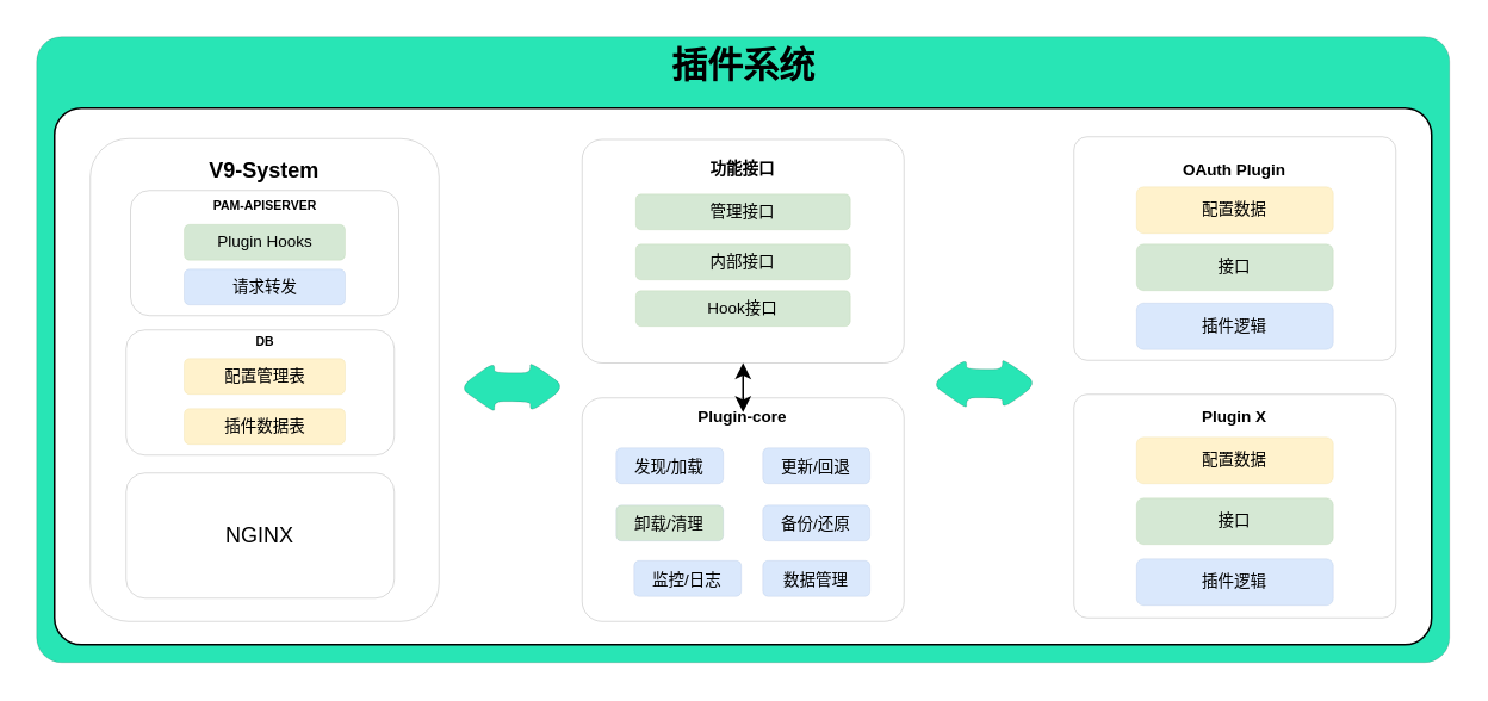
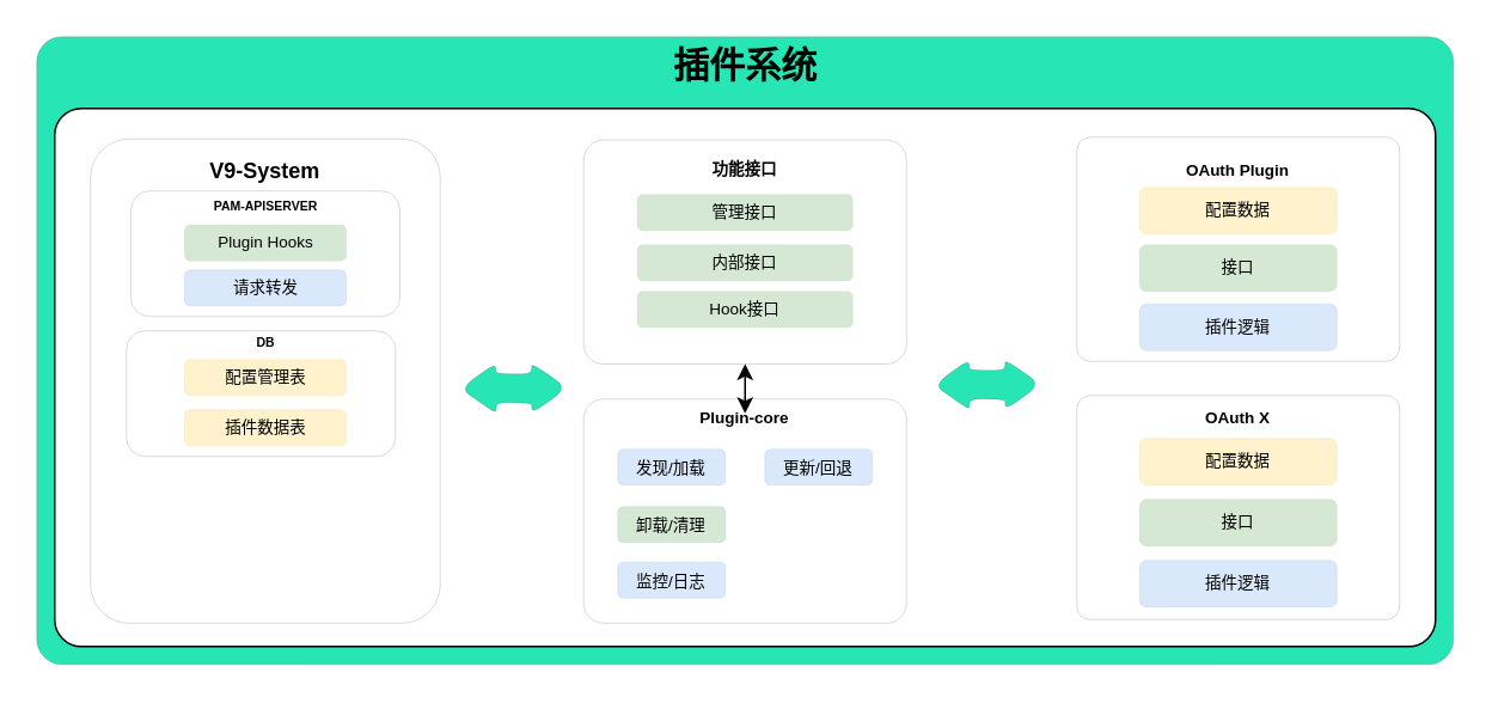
  <mxCell id="0" />
  <mxCell id="1" parent="0" />
  <mxCell id="2" value="" style="rounded=1;whiteSpace=wrap;html=1;fillColor=#28E5B5;perimeterSpacing=1;shadow=0;sketch=0;glass=0;imageAspect=1;strokeWidth=0;fontStyle=1;arcSize=4;" vertex="1" parent="1"><mxGeometry x="20" y="20" width="790" height="350" as="geometry" /></mxCell>
  <mxCell id="3" value="" style="rounded=1;whiteSpace=wrap;html=1;strokeWidth=1;fillColor=default;rotation=0;arcSize=5;" vertex="1" parent="1"><mxGeometry x="30" y="60" width="770" height="300" as="geometry" /></mxCell>
  <mxCell id="4" value="插件系统" style="text;html=1;strokeColor=none;fillColor=none;align=center;verticalAlign=middle;whiteSpace=wrap;rounded=0;shadow=0;glass=0;sketch=0;fontStyle=1;fontSize=20;" vertex="1" parent="1"><mxGeometry x="365.5" y="20" width="99" height="30" as="geometry" /></mxCell>
  <mxCell id="5" value="&lt;h4 class=&quot;md-end-block md-heading md-focus&quot; style=&quot;box-sizing: border-box ; font-size: 1.25em ; margin-top: 1rem ; margin-bottom: 1rem ; position: relative ; line-height: 1.4 ; cursor: text ; color: rgb(51 , 51 , 51) ; font-family: &amp;#34;open sans&amp;#34; , &amp;#34;clear sans&amp;#34; , &amp;#34;helvetica neue&amp;#34; , &amp;#34;helvetica&amp;#34; , &amp;#34;arial&amp;#34; , &amp;#34;segoe ui emoji&amp;#34; , sans-serif ; background-color: rgb(255 , 255 , 255)&quot;&gt;&lt;br&gt;&lt;/h4&gt;" style="rounded=1;whiteSpace=wrap;html=1;shadow=0;glass=0;sketch=0;fontSize=16;strokeWidth=0;fillColor=#FFFFFF;arcSize=6;" vertex="1" parent="1"><mxGeometry x="600" y="76" width="180" height="125" as="geometry" /></mxCell>
  <mxCell id="6" value="&lt;h4 class=&quot;md-end-block md-heading md-focus&quot; style=&quot;box-sizing: border-box ; margin-top: 1rem ; margin-bottom: 1rem ; position: relative ; line-height: 1.4 ; cursor: text ; color: rgb(51 , 51 , 51) ; font-family: &amp;#34;open sans&amp;#34; , &amp;#34;clear sans&amp;#34; , &amp;#34;helvetica neue&amp;#34; , &amp;#34;helvetica&amp;#34; , &amp;#34;arial&amp;#34; , &amp;#34;segoe ui emoji&amp;#34; , sans-serif ; background-color: rgb(255 , 255 , 255)&quot;&gt;&lt;br&gt;&lt;/h4&gt;" style="rounded=1;whiteSpace=wrap;html=1;shadow=0;glass=0;sketch=0;fontSize=16;strokeWidth=0;fillColor=#FFFFFF;arcSize=9;" vertex="1" parent="1"><mxGeometry x="325" y="77.5" width="180" height="125" as="geometry" /></mxCell>
  <mxCell id="7" value="" style="rounded=1;whiteSpace=wrap;html=1;shadow=0;glass=0;sketch=0;fontSize=12;strokeWidth=0;fillColor=#FFFFFF;movable=1;resizable=1;rotatable=1;deletable=1;editable=1;connectable=1;arcSize=11;" vertex="1" parent="1"><mxGeometry x="50" y="77" width="195" height="270" as="geometry" /></mxCell>
  <mxCell id="8" value="V9-System" style="text;html=1;strokeColor=none;fillColor=none;align=center;verticalAlign=middle;whiteSpace=wrap;rounded=0;shadow=0;glass=0;sketch=0;fontSize=12;fontStyle=1" vertex="1" parent="1"><mxGeometry x="111.25" y="80" width="72.5" height="30" as="geometry" /></mxCell>
  <mxCell id="9" value="" style="rounded=1;whiteSpace=wrap;html=1;shadow=0;glass=0;sketch=0;fontSize=12;strokeWidth=0;fillColor=#FFFFFF;" vertex="1" parent="1"><mxGeometry x="72.5" y="106" width="150" height="70" as="geometry" /></mxCell>
- <mxCell id="10" value="NGINX" style="rounded=1;whiteSpace=wrap;html=1;shadow=0;glass=0;sketch=0;fontSize=12;strokeWidth=0;fillColor=#FFFFFF;" vertex="1" parent="1"><mxGeometry x="70" y="264" width="150" height="70" as="geometry" /></mxCell>
  <mxCell id="11" value="管理接口" style="rounded=1;whiteSpace=wrap;html=1;shadow=0;glass=0;sketch=0;fontSize=9;strokeWidth=0;fillColor=#d5e8d4;strokeColor=#82b366;" vertex="1" parent="1"><mxGeometry x="355" y="108" width="120" height="20" as="geometry" /></mxCell>
  <mxCell id="12" value="内部接口" style="rounded=1;whiteSpace=wrap;html=1;shadow=0;glass=0;sketch=0;fontSize=9;strokeWidth=0;fillColor=#d5e8d4;strokeColor=#82b366;" vertex="1" parent="1"><mxGeometry x="355" y="136" width="120" height="20" as="geometry" /></mxCell>
  <mxCell id="13" value="&lt;h4 class=&quot;md-end-block md-heading md-focus&quot; style=&quot;box-sizing: border-box ; margin-top: 1rem ; margin-bottom: 1rem ; position: relative ; line-height: 1.4 ; cursor: text ; color: rgb(51 , 51 , 51) ; font-family: &amp;#34;open sans&amp;#34; , &amp;#34;clear sans&amp;#34; , &amp;#34;helvetica neue&amp;#34; , &amp;#34;helvetica&amp;#34; , &amp;#34;arial&amp;#34; , &amp;#34;segoe ui emoji&amp;#34; , sans-serif ; background-color: rgb(255 , 255 , 255)&quot;&gt;&lt;br&gt;&lt;/h4&gt;" style="rounded=1;whiteSpace=wrap;html=1;shadow=0;glass=0;sketch=0;fontSize=16;strokeWidth=0;fillColor=#FFFFFF;arcSize=9;" vertex="1" parent="1"><mxGeometry x="325" y="222" width="180" height="125" as="geometry" /></mxCell>
  <mxCell id="14" value="Hook接口" style="rounded=1;whiteSpace=wrap;html=1;shadow=0;glass=0;sketch=0;fontSize=9;strokeWidth=0;fillColor=#d5e8d4;strokeColor=#82b366;" vertex="1" parent="1"><mxGeometry x="355" y="162" width="120" height="20" as="geometry" /></mxCell>
  <mxCell id="15" value="&lt;font style=&quot;font-size: 9px&quot;&gt;发现/加载&lt;/font&gt;" style="rounded=1;whiteSpace=wrap;html=1;shadow=0;glass=0;sketch=0;fontSize=12;strokeWidth=0;fillColor=#dae8fc;strokeColor=#6c8ebf;" vertex="1" parent="1"><mxGeometry x="344" y="250" width="60" height="20" as="geometry" /></mxCell>
  <mxCell id="16" value="Plugin Hooks" style="rounded=1;whiteSpace=wrap;html=1;shadow=0;glass=0;sketch=0;fontSize=9;strokeWidth=0;fillColor=#d5e8d4;fontStyle=0;strokeColor=#82b366;" vertex="1" parent="1"><mxGeometry x="102.5" y="125" width="90" height="20" as="geometry" /></mxCell>
  <mxCell id="17" value="请求转发" style="rounded=1;whiteSpace=wrap;html=1;shadow=0;glass=0;sketch=0;fontSize=9;strokeWidth=0;fillColor=#dae8fc;strokeColor=#6c8ebf;" vertex="1" parent="1"><mxGeometry x="102.5" y="150" width="90" height="20" as="geometry" /></mxCell>
  <mxCell id="18" value="PAM-APISERVER" style="text;html=1;strokeColor=none;fillColor=none;align=center;verticalAlign=middle;whiteSpace=wrap;rounded=0;shadow=0;glass=0;sketch=0;fontSize=7;fontStyle=1" vertex="1" parent="1"><mxGeometry x="117.5" y="107" width="60" height="16" as="geometry" /></mxCell>
  <mxCell id="19" value="" style="rounded=1;whiteSpace=wrap;html=1;shadow=0;glass=0;sketch=0;fontSize=12;strokeWidth=0;fillColor=#FFFFFF;" vertex="1" parent="1"><mxGeometry x="70" y="184" width="150" height="70" as="geometry" /></mxCell>
  <mxCell id="20" value="DB" style="text;html=1;strokeColor=none;fillColor=none;align=center;verticalAlign=middle;whiteSpace=wrap;rounded=0;shadow=0;glass=0;sketch=0;fontSize=7;fontStyle=1" vertex="1" parent="1"><mxGeometry x="117.5" y="178" width="60" height="25" as="geometry" /></mxCell>
  <mxCell id="21" value="&lt;article class=&quot;4ever-article&quot;&gt;&lt;p style=&quot;text-align: left ; margin-left: 0px ; margin-top: 0px ; margin-bottom: 0px&quot;&gt;&lt;span&gt;配置管理表&lt;/span&gt;&lt;/p&gt;&lt;/article&gt;" style="rounded=1;whiteSpace=wrap;html=1;shadow=0;glass=0;sketch=0;fontSize=9;strokeWidth=0;fillColor=#fff2cc;strokeColor=#d6b656;" vertex="1" parent="1"><mxGeometry x="102.5" y="200" width="90" height="20" as="geometry" /></mxCell>
  <mxCell id="22" value="&lt;article class=&quot;4ever-article&quot; style=&quot;font-size: 9px;&quot;&gt;&lt;p style=&quot;text-align: left; margin-left: 0px; margin-top: 0px; margin-bottom: 0px; font-size: 9px;&quot;&gt;&lt;span style=&quot;font-size: 9px;&quot;&gt;插件数据表&lt;/span&gt;&lt;/p&gt;&lt;/article&gt;" style="rounded=1;whiteSpace=wrap;html=1;shadow=0;glass=0;sketch=0;fontSize=9;strokeWidth=0;fillColor=#fff2cc;strokeColor=#d6b656;" vertex="1" parent="1"><mxGeometry x="102.5" y="228" width="90" height="20" as="geometry" /></mxCell>
  <mxCell id="23" value="功能接口" style="text;html=1;strokeColor=none;fillColor=none;align=center;verticalAlign=middle;whiteSpace=wrap;rounded=0;shadow=0;glass=0;sketch=0;fontSize=9;fontStyle=1" vertex="1" parent="1"><mxGeometry x="385" y="84" width="60" height="20" as="geometry" /></mxCell>
  <mxCell id="24" value="&lt;span style=&quot;font-size: 9px&quot;&gt;更新/回退&lt;/span&gt;" style="rounded=1;whiteSpace=wrap;html=1;shadow=0;glass=0;sketch=0;fontSize=12;strokeWidth=0;fillColor=#dae8fc;strokeColor=#6c8ebf;" vertex="1" parent="1"><mxGeometry x="426" y="250" width="60" height="20" as="geometry" /></mxCell>
- <mxCell id="25" value="&lt;font style=&quot;font-size: 9px&quot;&gt;备份/还原&lt;/font&gt;" style="rounded=1;whiteSpace=wrap;html=1;shadow=0;glass=0;sketch=0;fontSize=12;strokeWidth=0;fillColor=#dae8fc;strokeColor=#6c8ebf;" vertex="1" parent="1"><mxGeometry x="426" y="282" width="60" height="20" as="geometry" /></mxCell>
  <mxCell id="26" value="&lt;font style=&quot;font-size: 9px&quot;&gt;卸载/清理&lt;/font&gt;" style="rounded=1;whiteSpace=wrap;html=1;shadow=0;glass=0;sketch=0;fontSize=12;strokeWidth=0;fillColor=#d5e8d4;strokeColor=#6c8ebf;" vertex="1" parent="1"><mxGeometry x="344" y="282" width="60" height="20" as="geometry" /></mxCell>
- <mxCell id="27" value="&lt;font style=&quot;font-size: 9px&quot;&gt;监控/日志&lt;/font&gt;" style="rounded=1;whiteSpace=wrap;html=1;shadow=0;glass=0;sketch=0;fontSize=12;strokeWidth=0;fillColor=#dae8fc;strokeColor=#6c8ebf;" vertex="1" parent="1"><mxGeometry x="354" y="313" width="60" height="20" as="geometry" /></mxCell>
- <mxCell id="28" value="&lt;font style=&quot;font-size: 9px&quot;&gt;数据管理&lt;/font&gt;" style="rounded=1;whiteSpace=wrap;html=1;shadow=0;glass=0;sketch=0;fontSize=12;strokeWidth=0;fillColor=#dae8fc;strokeColor=#6c8ebf;" vertex="1" parent="1"><mxGeometry x="426" y="313" width="60" height="20" as="geometry" /></mxCell>
+ <mxCell id="27" value="&lt;font style=&quot;font-size: 9px&quot;&gt;监控/日志&lt;/font&gt;" style="rounded=1;whiteSpace=wrap;html=1;shadow=0;glass=0;sketch=0;fontSize=12;strokeWidth=0;fillColor=#dae8fc;strokeColor=#6c8ebf;" vertex="1" parent="1"><mxGeometry x="344" y="313" width="60" height="20" as="geometry" /></mxCell>
  <mxCell id="29" value="Plugin-core" style="text;html=1;strokeColor=none;fillColor=none;align=center;verticalAlign=middle;whiteSpace=wrap;rounded=0;shadow=0;glass=0;sketch=0;fontSize=9;fontStyle=1" vertex="1" parent="1"><mxGeometry x="385" y="218" width="60" height="30" as="geometry" /></mxCell>
  <mxCell id="30" value="配置数据" style="rounded=1;whiteSpace=wrap;html=1;shadow=0;glass=0;sketch=0;fontSize=9;strokeWidth=0;fillColor=#fff2cc;strokeColor=#d6b656;" vertex="1" parent="1"><mxGeometry x="635" y="104" width="110" height="26" as="geometry" /></mxCell>
  <mxCell id="31" value="OAuth Plugin" style="text;html=1;strokeColor=none;fillColor=none;align=center;verticalAlign=middle;whiteSpace=wrap;rounded=0;shadow=0;glass=0;sketch=0;fontSize=9;fontStyle=1" vertex="1" parent="1"><mxGeometry x="660" y="80" width="60" height="30" as="geometry" /></mxCell>
  <mxCell id="32" value="接口" style="rounded=1;whiteSpace=wrap;html=1;shadow=0;glass=0;sketch=0;fontSize=9;strokeWidth=0;fillColor=#d5e8d4;strokeColor=#82b366;" vertex="1" parent="1"><mxGeometry x="635" y="136" width="110" height="26" as="geometry" /></mxCell>
  <mxCell id="33" value="插件逻辑" style="rounded=1;whiteSpace=wrap;html=1;shadow=0;glass=0;sketch=0;fontSize=9;strokeWidth=0;fillColor=#dae8fc;strokeColor=#6c8ebf;" vertex="1" parent="1"><mxGeometry x="635" y="169" width="110" height="26" as="geometry" /></mxCell>
  <mxCell id="34" value="&lt;h4 class=&quot;md-end-block md-heading md-focus&quot; style=&quot;box-sizing: border-box ; font-size: 1.25em ; margin-top: 1rem ; margin-bottom: 1rem ; position: relative ; line-height: 1.4 ; cursor: text ; color: rgb(51 , 51 , 51) ; font-family: &amp;#34;open sans&amp;#34; , &amp;#34;clear sans&amp;#34; , &amp;#34;helvetica neue&amp;#34; , &amp;#34;helvetica&amp;#34; , &amp;#34;arial&amp;#34; , &amp;#34;segoe ui emoji&amp;#34; , sans-serif ; background-color: rgb(255 , 255 , 255)&quot;&gt;&lt;br&gt;&lt;/h4&gt;" style="rounded=1;whiteSpace=wrap;html=1;shadow=0;glass=0;sketch=0;fontSize=16;strokeWidth=0;fillColor=#FFFFFF;arcSize=6;" vertex="1" parent="1"><mxGeometry x="600" y="220" width="180" height="125" as="geometry" /></mxCell>
- <mxCell id="35" value="Plugin X" style="text;html=1;strokeColor=none;fillColor=none;align=center;verticalAlign=middle;whiteSpace=wrap;rounded=0;shadow=0;glass=0;sketch=0;fontSize=9;fontStyle=1" vertex="1" parent="1"><mxGeometry x="660" y="218" width="60" height="30" as="geometry" /></mxCell>
+ <mxCell id="35" value="OAuth X" style="text;html=1;strokeColor=none;fillColor=none;align=center;verticalAlign=middle;whiteSpace=wrap;rounded=0;shadow=0;glass=0;sketch=0;fontSize=9;fontStyle=1" vertex="1" parent="1"><mxGeometry x="660" y="218" width="60" height="30" as="geometry" /></mxCell>
  <mxCell id="36" value="配置数据" style="rounded=1;whiteSpace=wrap;html=1;shadow=0;glass=0;sketch=0;fontSize=9;strokeWidth=0;fillColor=#fff2cc;strokeColor=#d6b656;" vertex="1" parent="1"><mxGeometry x="635" y="244" width="110" height="26" as="geometry" /></mxCell>
  <mxCell id="37" value="接口" style="rounded=1;whiteSpace=wrap;html=1;shadow=0;glass=0;sketch=0;fontSize=9;strokeWidth=0;fillColor=#d5e8d4;strokeColor=#82b366;" vertex="1" parent="1"><mxGeometry x="635" y="278" width="110" height="26" as="geometry" /></mxCell>
  <mxCell id="38" value="插件逻辑" style="rounded=1;whiteSpace=wrap;html=1;shadow=0;glass=0;sketch=0;fontSize=9;strokeWidth=0;fillColor=#dae8fc;strokeColor=#6c8ebf;" vertex="1" parent="1"><mxGeometry x="635" y="312" width="110" height="26" as="geometry" /></mxCell>
  <mxCell id="39" value="" style="shape=doubleArrow;whiteSpace=wrap;html=1;rounded=1;shadow=0;glass=0;sketch=0;fontSize=9;strokeWidth=0;fillColor=#28E5B5;arrowWidth=0.567;arrowSize=0.333;" vertex="1" parent="1"><mxGeometry x="520" y="200" width="60" height="28" as="geometry" /></mxCell>
  <mxCell id="40" value="" style="shape=doubleArrow;whiteSpace=wrap;html=1;rounded=1;shadow=0;glass=0;sketch=0;fontSize=9;strokeWidth=0;fillColor=#28E5B5;arrowWidth=0.567;arrowSize=0.333;" vertex="1" parent="1"><mxGeometry x="256" y="202" width="60" height="28" as="geometry" /></mxCell>
  <mxCell id="41" value="" style="endArrow=classic;startArrow=classic;html=1;rounded=0;fontSize=9;entryX=0.5;entryY=1;entryDx=0;entryDy=0;" edge="1" parent="1" target="6"><mxGeometry width="50" height="50" relative="1" as="geometry"><mxPoint x="415" y="230" as="sourcePoint" /><mxPoint x="470" y="210" as="targetPoint" /></mxGeometry></mxCell>
